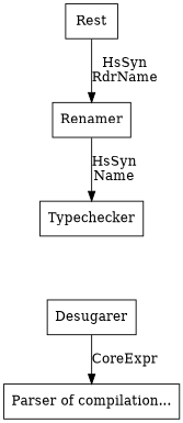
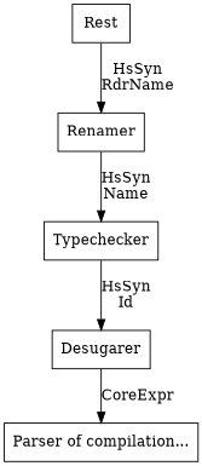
  digraph {
    fontname="DejaVu Serif"
    rankdir=TB
    node [fontname="DejaVu Serif" shape=box]
    edge [fontname="DejaVu Serif"]
    n1 [label=Rest]
    n2 [label=Renamer]
    n3 [label=Typechecker]
    n4 [label=Desugarer]
    n5 [label="Parser of compilation..."]
    n1 -> n2 [label="HsSyn\nRdrName"]
    n2 -> n3 [label="HsSyn\nName"]
+   n3 -> n4 [label="HsSyn\nId"]
    n4 -> n5 [label=CoreExpr]
  }
